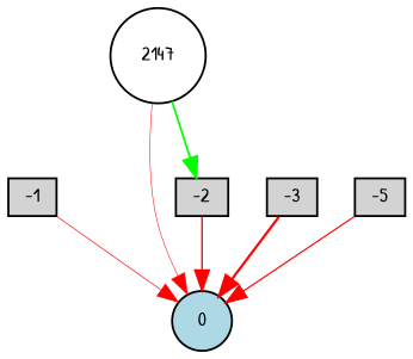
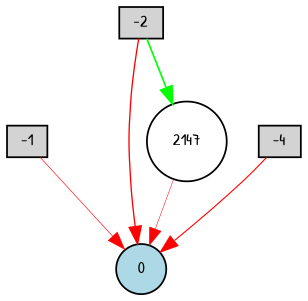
  digraph {
    fontname="Patrick Hand"
    node [fillcolor=lightgray fontname="Patrick Hand" fontsize=9 shape=box style=filled]
    edge [color=red fontname="Patrick Hand" style=solid]
    -1 [height=0.2 width=0.2]
    0 [fillcolor=lightblue height=0.2 shape=circle width=0.2]
    -2 [height=0.2 width=0.2]
    n4 [fillcolor=white height=0.2 label=2147 shape=circle width=0.2]
-   -3 [height=0.2 width=0.2]
-   -4 [height=0.2 width=0.2 label=-5]
+   -4 [height=0.2 width=0.2]
    -1 -> 0 [penwidth=0.35242063035987425]
    -2 -> 0 [penwidth=0.7565293325764102]
-   n4 -> -2 [color=green penwidth=0.9507782081181]
+   -2 -> n4 [color=green penwidth=0.9507782081181]
    n4 -> 0 [penwidth=0.27849876220705494]
-   -3 -> 0 [penwidth=1.1851197763618275]
    -4 -> 0 [penwidth=0.6358063524263052]
  }
